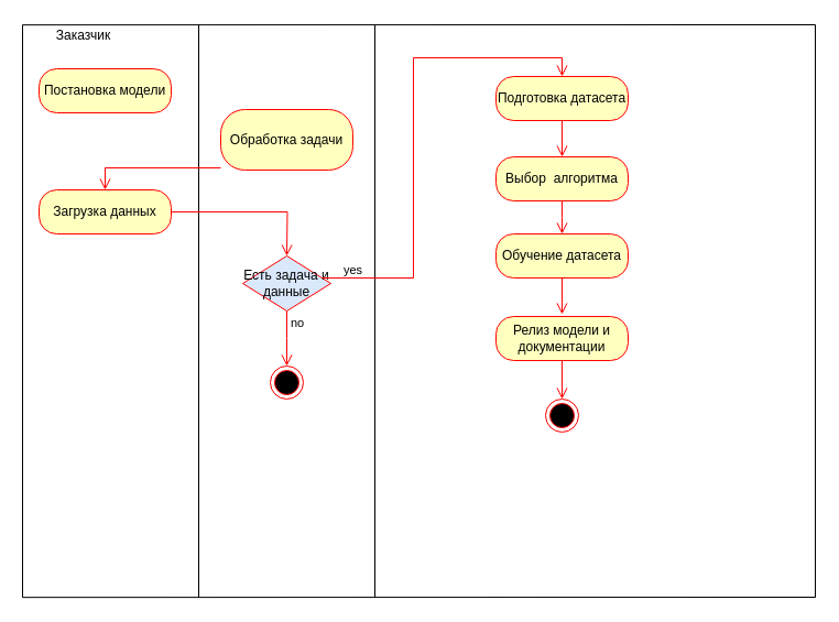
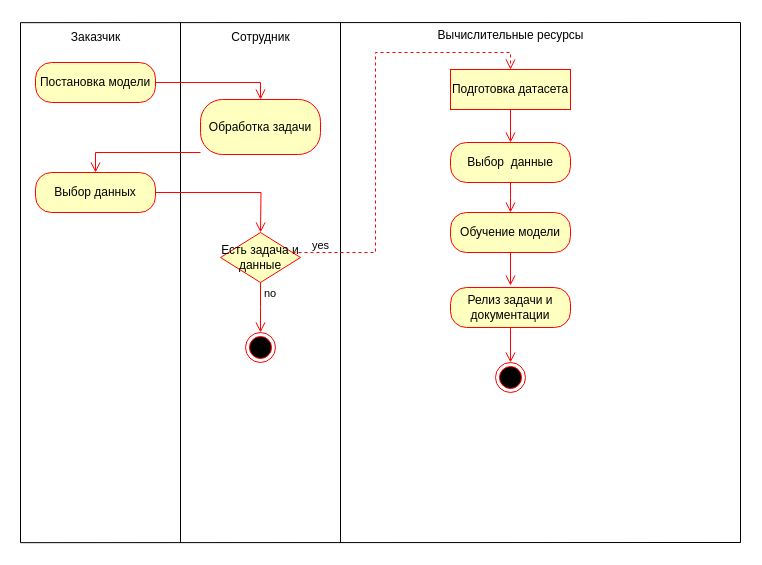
  <mxCell id="0" />
  <mxCell id="1" parent="0" />
  <mxCell id="2" value="" style="endArrow=none;html=1;rounded=0;exitX=0.002;exitY=0.52;exitDx=0;exitDy=0;exitPerimeter=0;" edge="1" parent="1"><mxGeometry width="50" height="50" relative="1" as="geometry"><mxPoint x="20" y="22.16" as="sourcePoint" /><mxPoint x="740" y="22" as="targetPoint" /></mxGeometry></mxCell>
  <mxCell id="3" value="" style="endArrow=none;html=1;rounded=0;exitX=0.002;exitY=0.52;exitDx=0;exitDy=0;exitPerimeter=0;" edge="1" parent="1"><mxGeometry width="50" height="50" relative="1" as="geometry"><mxPoint x="20" y="542.16" as="sourcePoint" /><mxPoint x="740" y="542" as="targetPoint" /></mxGeometry></mxCell>
  <mxCell id="4" value="" style="endArrow=none;html=1;rounded=0;exitX=0.002;exitY=0.52;exitDx=0;exitDy=0;exitPerimeter=0;" edge="1" parent="1"><mxGeometry width="50" height="50" relative="1" as="geometry"><mxPoint x="20" y="542.16" as="sourcePoint" /><mxPoint x="20" y="22" as="targetPoint" /></mxGeometry></mxCell>
  <mxCell id="5" value="" style="endArrow=none;html=1;rounded=0;exitX=0.002;exitY=0.52;exitDx=0;exitDy=0;exitPerimeter=0;" edge="1" parent="1"><mxGeometry width="50" height="50" relative="1" as="geometry"><mxPoint x="740" y="542.16" as="sourcePoint" /><mxPoint x="740" y="22" as="targetPoint" /></mxGeometry></mxCell>
  <mxCell id="6" value="" style="endArrow=none;html=1;rounded=0;exitX=0.002;exitY=0.52;exitDx=0;exitDy=0;exitPerimeter=0;" edge="1" parent="1"><mxGeometry width="50" height="50" relative="1" as="geometry"><mxPoint x="180" y="542.16" as="sourcePoint" /><mxPoint x="180" y="22" as="targetPoint" /></mxGeometry></mxCell>
  <mxCell id="7" value="" style="endArrow=none;html=1;rounded=0;exitX=0.002;exitY=0.52;exitDx=0;exitDy=0;exitPerimeter=0;" edge="1" parent="1"><mxGeometry width="50" height="50" relative="1" as="geometry"><mxPoint x="340" y="542.16" as="sourcePoint" /><mxPoint x="340" y="22" as="targetPoint" /></mxGeometry></mxCell>
- <mxCell id="8" value="Заказчик" style="text;html=1;align=center;verticalAlign=middle;resizable=0;points=[];autosize=1;strokeColor=none;fillColor=none;" vertex="1" parent="1"><mxGeometry x="40" y="17" width="70" height="30" as="geometry" /></mxCell>
+ <mxCell id="8" value="Заказчик" style="text;html=1;align=center;verticalAlign=middle;resizable=0;points=[];autosize=1;strokeColor=none;fillColor=none;" vertex="1" parent="1"><mxGeometry x="60" y="22" width="70" height="30" as="geometry" /></mxCell>
+ <mxCell id="9" value="Сотрудник" style="text;html=1;align=center;verticalAlign=middle;resizable=0;points=[];autosize=1;strokeColor=none;fillColor=none;" vertex="1" parent="1"><mxGeometry x="220" y="22" width="80" height="30" as="geometry" /></mxCell>
+ <mxCell id="10" value="Вычислительные ресурсы" style="text;html=1;align=center;verticalAlign=middle;resizable=0;points=[];autosize=1;strokeColor=none;fillColor=none;" vertex="1" parent="1"><mxGeometry x="425" y="20" width="170" height="30" as="geometry" /></mxCell>
  <mxCell id="11" value="Постановка модели" style="rounded=1;whiteSpace=wrap;html=1;arcSize=40;fontColor=#000000;fillColor=#ffffc0;strokeColor=#ff0000;" vertex="1" parent="1"><mxGeometry x="35" y="62" width="120" height="40" as="geometry" /></mxCell>
- <mxCell id="13" value="Загрузка данных" style="rounded=1;whiteSpace=wrap;html=1;arcSize=40;fontColor=#000000;fillColor=#ffffc0;strokeColor=#ff0000;" vertex="1" parent="1"><mxGeometry x="35" y="172" width="120" height="40" as="geometry" /></mxCell>
+ <mxCell id="12" value="" style="edgeStyle=orthogonalEdgeStyle;html=1;verticalAlign=bottom;endArrow=open;endSize=8;strokeColor=#ff0000;rounded=0;entryX=0.5;entryY=0;entryDx=0;entryDy=0;" edge="1" source="11" parent="1" target="15"><mxGeometry relative="1" as="geometry"><mxPoint x="95" y="122" as="targetPoint" /></mxGeometry></mxCell>
+ <mxCell id="13" value="Выбор данных" style="rounded=1;whiteSpace=wrap;html=1;arcSize=40;fontColor=#000000;fillColor=#ffffc0;strokeColor=#ff0000;" vertex="1" parent="1"><mxGeometry x="35" y="172" width="120" height="40" as="geometry" /></mxCell>
  <mxCell id="14" value="" style="edgeStyle=orthogonalEdgeStyle;html=1;verticalAlign=bottom;endArrow=open;endSize=8;strokeColor=#ff0000;rounded=0;entryX=0.5;entryY=0;entryDx=0;entryDy=0;" edge="1" parent="1" source="13"><mxGeometry relative="1" as="geometry"><mxPoint x="260" y="232" as="targetPoint" /></mxGeometry></mxCell>
  <mxCell id="15" value="Обработка задачи" style="rounded=1;whiteSpace=wrap;html=1;arcSize=40;fontColor=#000000;fillColor=#ffffc0;strokeColor=#ff0000;" vertex="1" parent="1"><mxGeometry x="200" y="99" width="120" height="55" as="geometry" /></mxCell>
  <mxCell id="16" value="" style="edgeStyle=orthogonalEdgeStyle;html=1;verticalAlign=bottom;endArrow=open;endSize=8;strokeColor=#ff0000;rounded=0;entryX=0.5;entryY=0;entryDx=0;entryDy=0;" edge="1" parent="1" source="15" target="13"><mxGeometry relative="1" as="geometry"><mxPoint x="260" y="159" as="targetPoint" /><Array as="points"><mxPoint x="260" y="152" /><mxPoint x="95" y="152" /></Array></mxGeometry></mxCell>
- <mxCell id="17" value="Есть задача и данные" style="rhombus;whiteSpace=wrap;html=1;fontColor=#000000;fillColor=#dae8fc;strokeColor=#ff0000;" vertex="1" parent="1"><mxGeometry x="220" y="232" width="80" height="50" as="geometry" /></mxCell>
- <mxCell id="18" value="no" style="edgeStyle=orthogonalEdgeStyle;html=1;align=left;verticalAlign=bottom;endArrow=open;endSize=8;strokeColor=#ff0000;rounded=0;entryX=0.5;entryY=0;entryDx=0;entryDy=0;" edge="1" source="17" parent="1" target="21"><mxGeometry x="-1" y="-58" relative="1" as="geometry"><mxPoint x="400" y="252" as="targetPoint" /><Array as="points"><mxPoint x="375" y="252" /><mxPoint x="375" y="52" /><mxPoint x="510" y="52" /></Array><mxPoint x="-30" y="-8" as="offset" /></mxGeometry></mxCell>
+ <mxCell id="17" value="Есть задача и данные" style="rhombus;whiteSpace=wrap;html=1;fontColor=#000000;fillColor=#ffffc0;strokeColor=#ff0000;" vertex="1" parent="1"><mxGeometry x="220" y="232" width="80" height="50" as="geometry" /></mxCell>
+ <mxCell id="18" value="no" style="edgeStyle=orthogonalEdgeStyle;html=1;align=left;verticalAlign=bottom;endArrow=open;endSize=8;strokeColor=#ff0000;rounded=0;entryX=0.5;entryY=0;entryDx=0;entryDy=0;dashed=1;" edge="1" source="17" parent="1" target="21"><mxGeometry x="-1" y="-58" relative="1" as="geometry"><mxPoint x="400" y="252" as="targetPoint" /><Array as="points"><mxPoint x="375" y="252" /><mxPoint x="375" y="52" /><mxPoint x="510" y="52" /></Array><mxPoint x="-30" y="-8" as="offset" /></mxGeometry></mxCell>
  <mxCell id="19" value="yes" style="edgeStyle=orthogonalEdgeStyle;html=1;align=left;verticalAlign=top;endArrow=open;endSize=8;strokeColor=#ff0000;rounded=0;" edge="1" source="17" parent="1"><mxGeometry x="-1" y="71" relative="1" as="geometry"><mxPoint x="260" y="332" as="targetPoint" /><mxPoint x="-21" y="-50" as="offset" /></mxGeometry></mxCell>
  <mxCell id="20" value="" style="ellipse;html=1;shape=endState;fillColor=#000000;strokeColor=#ff0000;" vertex="1" parent="1"><mxGeometry x="245" y="332" width="30" height="30" as="geometry" /></mxCell>
- <mxCell id="21" value="Подготовка датасета" style="rounded=1;whiteSpace=wrap;html=1;arcSize=40;fontColor=#000000;fillColor=#ffffc0;strokeColor=#ff0000;" vertex="1" parent="1"><mxGeometry x="450" y="69" width="120" height="40" as="geometry" /></mxCell>
+ <mxCell id="21" value="Подготовка датасета" style="whiteSpace=wrap;html=1;arcSize=40;fontColor=#000000;fillColor=#ffffc0;strokeColor=#ff0000;rounded=0;" vertex="1" parent="1"><mxGeometry x="450" y="69" width="120" height="40" as="geometry" /></mxCell>
  <mxCell id="22" value="" style="edgeStyle=orthogonalEdgeStyle;html=1;verticalAlign=bottom;endArrow=open;endSize=8;strokeColor=#ff0000;rounded=0;" edge="1" source="21" parent="1"><mxGeometry relative="1" as="geometry"><mxPoint x="510" y="142" as="targetPoint" /></mxGeometry></mxCell>
- <mxCell id="23" value="Выбор&amp;nbsp; алгоритма" style="rounded=1;whiteSpace=wrap;html=1;arcSize=40;fontColor=#000000;fillColor=#ffffc0;strokeColor=#ff0000;" vertex="1" parent="1"><mxGeometry x="450" y="142" width="120" height="40" as="geometry" /></mxCell>
+ <mxCell id="23" value="Выбор&amp;nbsp; данные" style="rounded=1;whiteSpace=wrap;html=1;arcSize=40;fontColor=#000000;fillColor=#ffffc0;strokeColor=#ff0000;" vertex="1" parent="1"><mxGeometry x="450" y="142" width="120" height="40" as="geometry" /></mxCell>
  <mxCell id="24" value="" style="edgeStyle=orthogonalEdgeStyle;html=1;verticalAlign=bottom;endArrow=open;endSize=8;strokeColor=#ff0000;rounded=0;" edge="1" parent="1" source="23"><mxGeometry relative="1" as="geometry"><mxPoint x="510" y="212" as="targetPoint" /></mxGeometry></mxCell>
- <mxCell id="25" value="Обучение датасета" style="rounded=1;whiteSpace=wrap;html=1;arcSize=40;fontColor=#000000;fillColor=#ffffc0;strokeColor=#ff0000;" vertex="1" parent="1"><mxGeometry x="450" y="212" width="120" height="40" as="geometry" /></mxCell>
+ <mxCell id="25" value="Обучение модели" style="rounded=1;whiteSpace=wrap;html=1;arcSize=40;fontColor=#000000;fillColor=#ffffc0;strokeColor=#ff0000;" vertex="1" parent="1"><mxGeometry x="450" y="212" width="120" height="40" as="geometry" /></mxCell>
  <mxCell id="26" value="" style="edgeStyle=orthogonalEdgeStyle;html=1;verticalAlign=bottom;endArrow=open;endSize=8;strokeColor=#ff0000;rounded=0;" edge="1" parent="1" source="25"><mxGeometry relative="1" as="geometry"><mxPoint x="510" y="285" as="targetPoint" /></mxGeometry></mxCell>
- <mxCell id="27" value="Релиз модели и документации" style="rounded=1;whiteSpace=wrap;html=1;arcSize=40;fontColor=#000000;fillColor=#ffffc0;strokeColor=#ff0000;" vertex="1" parent="1"><mxGeometry x="450" y="287" width="120" height="40" as="geometry" /></mxCell>
+ <mxCell id="27" value="Релиз задачи и документации" style="rounded=1;whiteSpace=wrap;html=1;arcSize=40;fontColor=#000000;fillColor=#ffffc0;strokeColor=#ff0000;" vertex="1" parent="1"><mxGeometry x="450" y="287" width="120" height="40" as="geometry" /></mxCell>
  <mxCell id="28" value="" style="edgeStyle=orthogonalEdgeStyle;html=1;verticalAlign=bottom;endArrow=open;endSize=8;strokeColor=#ff0000;rounded=0;" edge="1" parent="1" source="27"><mxGeometry relative="1" as="geometry"><mxPoint x="510" y="362" as="targetPoint" /></mxGeometry></mxCell>
  <mxCell id="29" value="" style="ellipse;html=1;shape=endState;fillColor=#000000;strokeColor=#ff0000;" vertex="1" parent="1"><mxGeometry x="495" y="362" width="30" height="30" as="geometry" /></mxCell>
